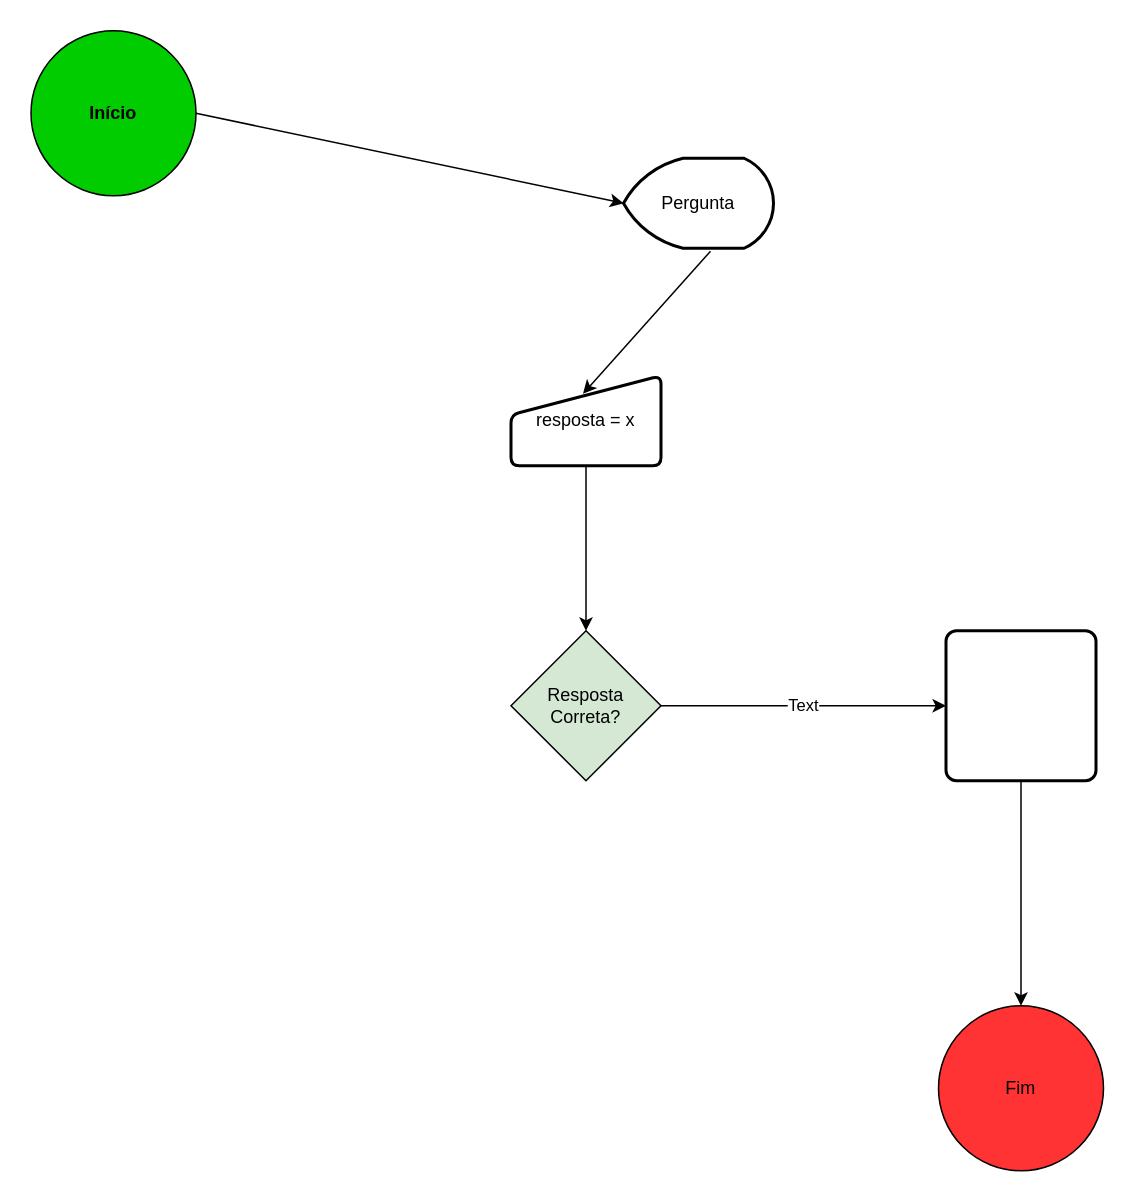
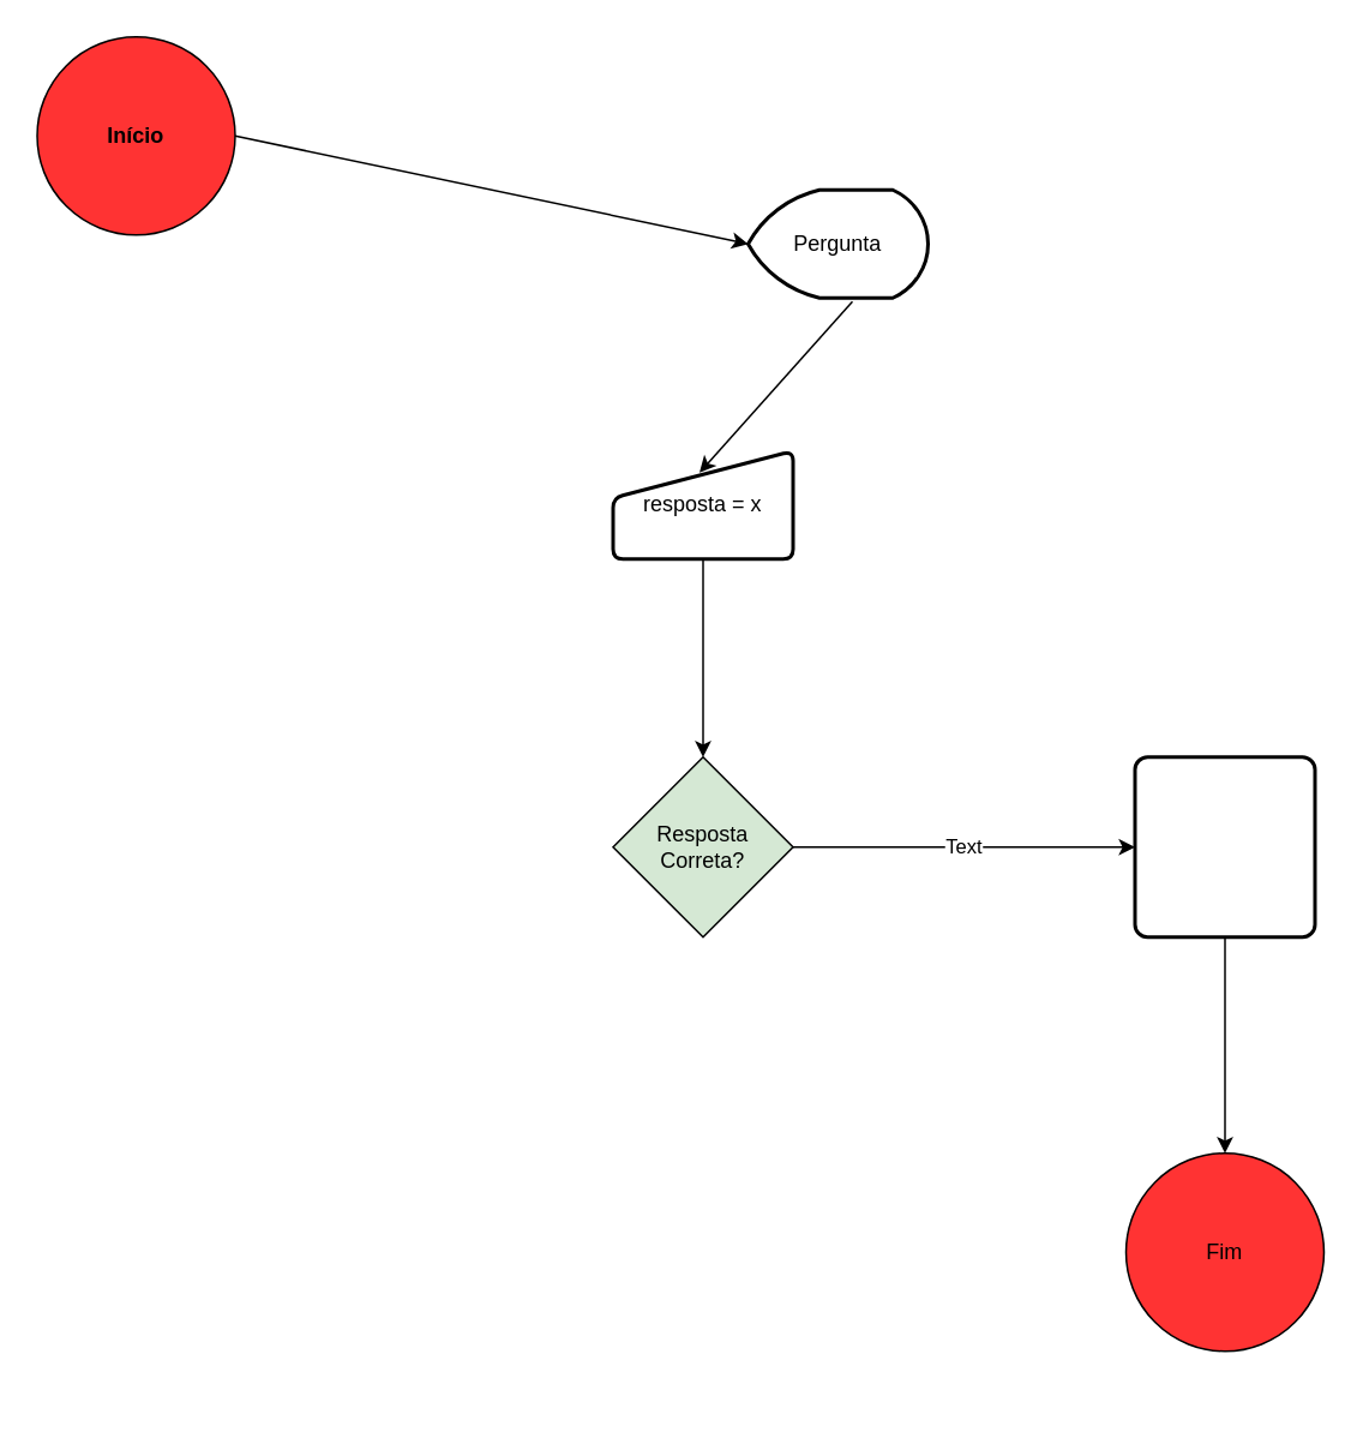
  <mxCell id="0" />
  <mxCell id="1" parent="0" />
- <mxCell id="2" value="&lt;b&gt;Início&lt;/b&gt;" style="ellipse;whiteSpace=wrap;html=1;aspect=fixed;fillColor=#00CC00;" vertex="1" parent="1"><mxGeometry x="20" y="20" width="110" height="110" as="geometry" /></mxCell>
+ <mxCell id="2" value="&lt;b&gt;Início&lt;/b&gt;" style="ellipse;whiteSpace=wrap;html=1;aspect=fixed;fillColor=#ff3333;" vertex="1" parent="1"><mxGeometry x="20" y="20" width="110" height="110" as="geometry" /></mxCell>
  <mxCell id="3" value="Pergunta" style="strokeWidth=2;html=1;shape=mxgraph.flowchart.display;whiteSpace=wrap;" vertex="1" parent="1"><mxGeometry x="415" y="105" width="100" height="60" as="geometry" /></mxCell>
  <mxCell id="4" value="" style="endArrow=classic;html=1;entryX=0;entryY=0.5;entryDx=0;entryDy=0;entryPerimeter=0;" edge="1" parent="1" target="3"><mxGeometry width="50" height="50" relative="1" as="geometry"><mxPoint x="130" y="75" as="sourcePoint" /><mxPoint x="200" y="30" as="targetPoint" /><Array as="points" /></mxGeometry></mxCell>
  <mxCell id="5" value="resposta = x" style="html=1;strokeWidth=2;shape=manualInput;whiteSpace=wrap;rounded=1;size=26;arcSize=11;" vertex="1" parent="1"><mxGeometry x="340" y="250" width="100" height="60" as="geometry" /></mxCell>
  <mxCell id="6" value="" style="endArrow=classic;html=1;exitX=0.58;exitY=1.033;exitDx=0;exitDy=0;exitPerimeter=0;entryX=0.48;entryY=0.2;entryDx=0;entryDy=0;entryPerimeter=0;" edge="1" parent="1" source="3" target="5"><mxGeometry width="50" height="50" relative="1" as="geometry"><mxPoint x="370" y="190" as="sourcePoint" /><mxPoint x="420" y="140" as="targetPoint" /></mxGeometry></mxCell>
  <mxCell id="7" value="Resposta Correta?" style="rhombus;whiteSpace=wrap;html=1;fillColor=#d5e8d4;" vertex="1" parent="1"><mxGeometry x="340" y="420" width="100" height="100" as="geometry" /></mxCell>
  <mxCell id="8" value="" style="endArrow=classic;html=1;entryX=0.5;entryY=0;entryDx=0;entryDy=0;exitX=0.5;exitY=1;exitDx=0;exitDy=0;" edge="1" parent="1" source="5" target="7"><mxGeometry width="50" height="50" relative="1" as="geometry"><mxPoint x="370" y="390" as="sourcePoint" /><mxPoint x="420" y="340" as="targetPoint" /></mxGeometry></mxCell>
  <mxCell id="9" value="Text" style="endArrow=classic;html=1;exitX=1;exitY=0.5;exitDx=0;exitDy=0;entryX=0;entryY=0.5;entryDx=0;entryDy=0;" edge="1" parent="1" source="7" target="10"><mxGeometry width="50" height="50" relative="1" as="geometry"><mxPoint x="450" y="470" as="sourcePoint" /><mxPoint x="500" y="420" as="targetPoint" /></mxGeometry></mxCell>
  <mxCell id="10" value="" style="rounded=1;whiteSpace=wrap;html=1;absoluteArcSize=1;arcSize=14;strokeWidth=2;" vertex="1" parent="1"><mxGeometry x="630" y="420" width="100" height="100" as="geometry" /></mxCell>
- <mxCell id="11" value="Fim" style="ellipse;whiteSpace=wrap;html=1;aspect=fixed;fillColor=#FF3333;" vertex="1" parent="1"><mxGeometry x="625" y="670" width="110" height="110" as="geometry" /></mxCell>
+ <mxCell id="11" value="Fim" style="ellipse;whiteSpace=wrap;html=1;aspect=fixed;fillColor=#FF3333;" vertex="1" parent="1"><mxGeometry x="625" y="640" width="110" height="110" as="geometry" /></mxCell>
  <mxCell id="12" value="" style="endArrow=classic;html=1;entryX=0.5;entryY=0;entryDx=0;entryDy=0;exitX=0.5;exitY=1;exitDx=0;exitDy=0;" edge="1" parent="1" source="10" target="11"><mxGeometry width="50" height="50" relative="1" as="geometry"><mxPoint x="680" y="530" as="sourcePoint" /><mxPoint x="670" y="550" as="targetPoint" /><Array as="points" /></mxGeometry></mxCell>
